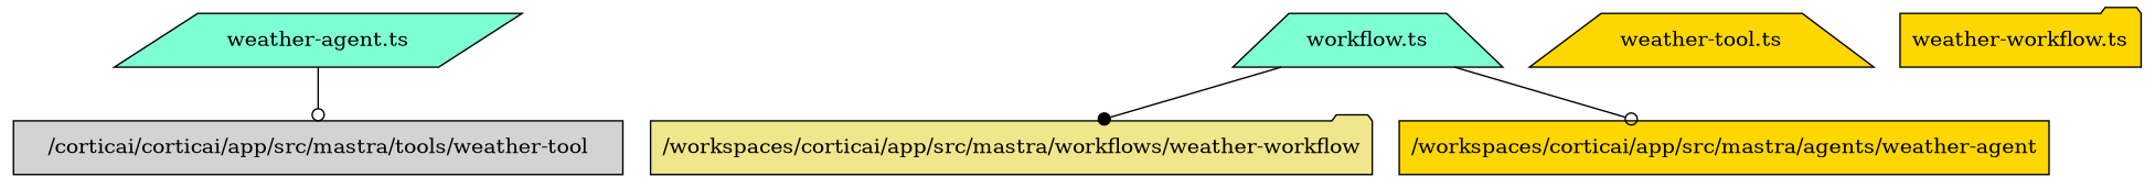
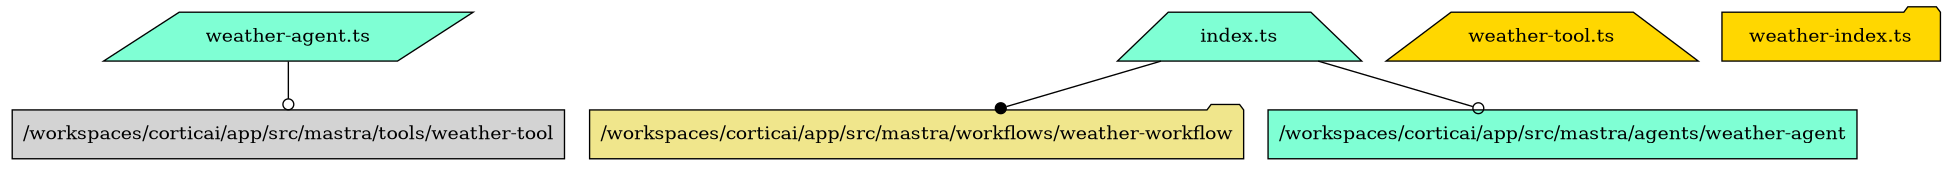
  digraph {
    rankdir=TB
    node [fillcolor=gold shape=box style=filled]
    edge [arrowhead=odot]
    n1 [fillcolor=aquamarine label="weather-agent.ts" shape=parallelogram]
-   "/workspaces/corticai/app/src/mastra/tools/weather-tool" [fillcolor=lightgrey label="/corticai/corticai/app/src/mastra/tools/weather-tool"]
-   n3 [fillcolor=aquamarine label="workflow.ts" shape=trapezium]
+   "/workspaces/corticai/app/src/mastra/tools/weather-tool" [fillcolor=lightgrey]
+   n3 [fillcolor=aquamarine label="index.ts" shape=trapezium]
    "/workspaces/corticai/app/src/mastra/workflows/weather-workflow" [fillcolor=khaki shape=folder]
-   "/workspaces/corticai/app/src/mastra/agents/weather-agent"
+   "/workspaces/corticai/app/src/mastra/agents/weather-agent" [fillcolor=aquamarine]
    n6 [label="weather-tool.ts" shape=trapezium]
-   n7 [label="weather-workflow.ts" shape=folder]
+   n7 [label="weather-index.ts" shape=folder]
    n1 -> "/workspaces/corticai/app/src/mastra/tools/weather-tool"
    n3 -> "/workspaces/corticai/app/src/mastra/workflows/weather-workflow" [arrowhead=dot]
    n3 -> "/workspaces/corticai/app/src/mastra/agents/weather-agent"
  }
